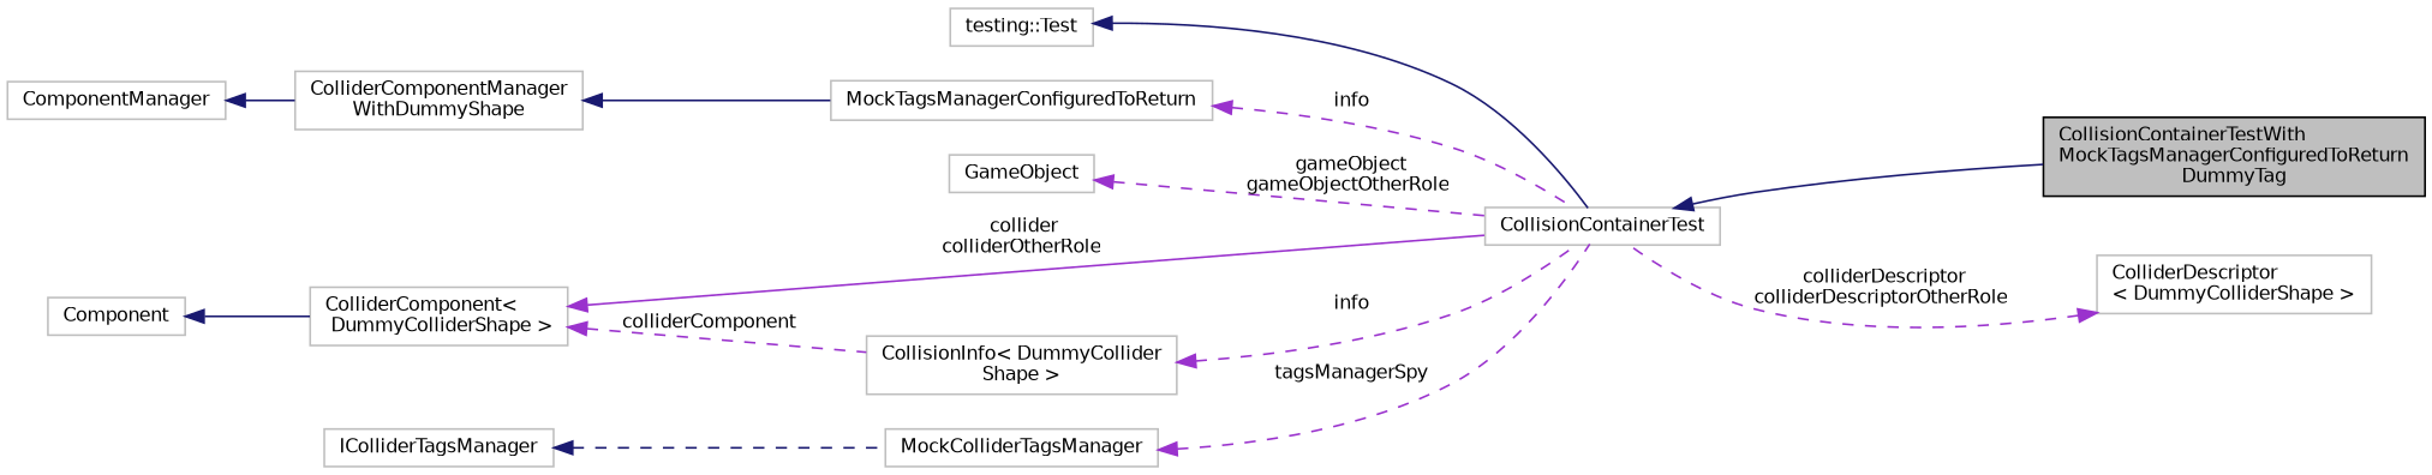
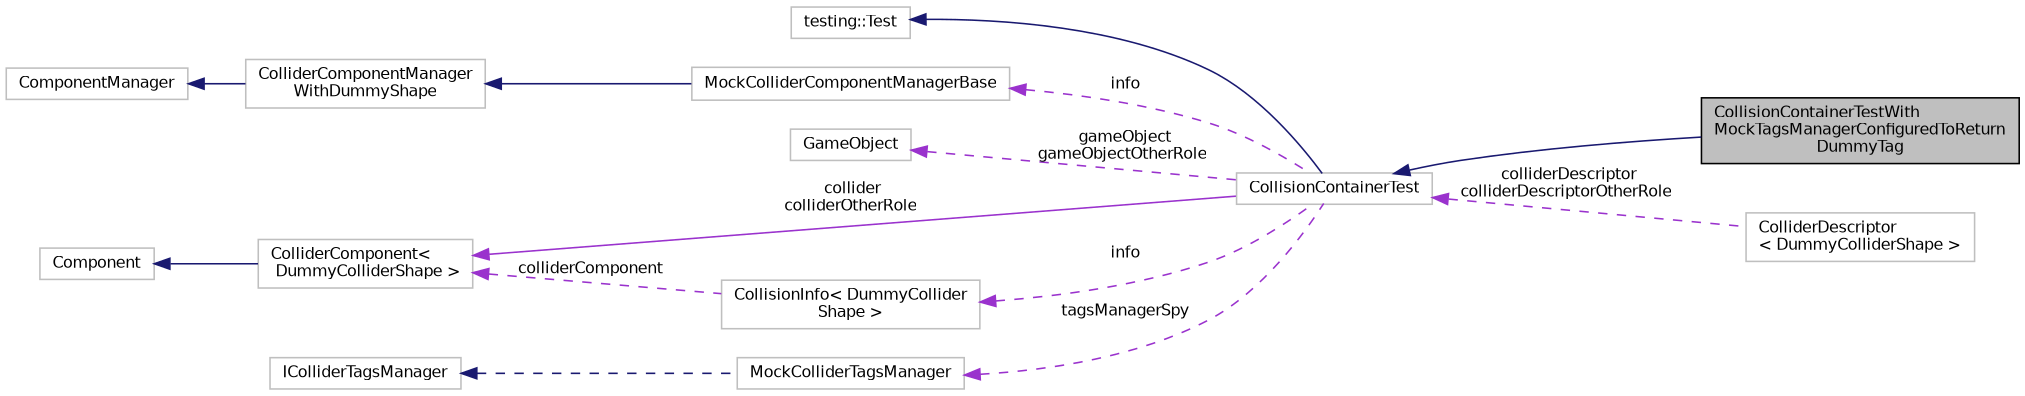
  digraph {
    rankdir=LR
    node [color=grey75 fillcolor=white fontname=Helvetica fontsize=10 shape=record style=filled]
    edge [color=darkorchid3 dir=back fontname=Helvetica fontsize=10 labelfontname=Helvetica labelfontsize=10 style=dashed]
    n1 [color=black fillcolor=grey75 fontcolor=black height=0.2 label="CollisionContainerTestWith\lMockTagsManagerConfiguredToReturn\lDummyTag" width=0.4]
    n2 [height=0.2 label=CollisionContainerTest width=0.4]
    n3 [height=0.2 label="testing::Test" width=0.4]
-   n4 [height=0.2 label=MockTagsManagerConfiguredToReturn width=0.4]
+   n4 [height=0.2 label=MockColliderComponentManagerBase width=0.4]
    n5 [height=0.2 label="ColliderComponentManager\lWithDummyShape" width=0.4]
    n6 [height=0.2 label=ComponentManager width=0.4]
    n7 [height=0.2 label=GameObject width=0.4]
    n8 [height=0.2 label="ColliderDescriptor\l\< DummyColliderShape \>" width=0.4]
    n9 [height=0.2 label="ColliderComponent\<\l DummyColliderShape \>" width=0.4]
    n10 [height=0.2 label="CollisionInfo\< DummyCollider\lShape \>" width=0.4]
    n11 [height=0.2 label=Component width=0.4]
    n12 [height=0.2 label=MockColliderTagsManager width=0.4]
    n13 [height=0.2 label=IColliderTagsManager width=0.4]
    n2 -> n1 [color=midnightblue style=solid]
    n3 -> n2 [color=midnightblue style=solid]
    n4 -> n2 [label=" info"]
    n5 -> n4 [color=midnightblue style=solid]
    n6 -> n5 [color=midnightblue style=solid]
    n7 -> n2 [label=" gameObject\ngameObjectOtherRole"]
-   n8 -> n2 [label=" colliderDescriptor\ncolliderDescriptorOtherRole"]
+   n2 -> n8 [label=" colliderDescriptor\ncolliderDescriptorOtherRole"]
    n9 -> n2 [label=" collider\ncolliderOtherRole" style=solid]
    n9 -> n10 [label=" colliderComponent"]
    n10 -> n2 [label=" info"]
    n11 -> n9 [color=midnightblue style=solid]
    n12 -> n2 [label=" tagsManagerSpy"]
    n13 -> n12 [color=midnightblue]
  }
